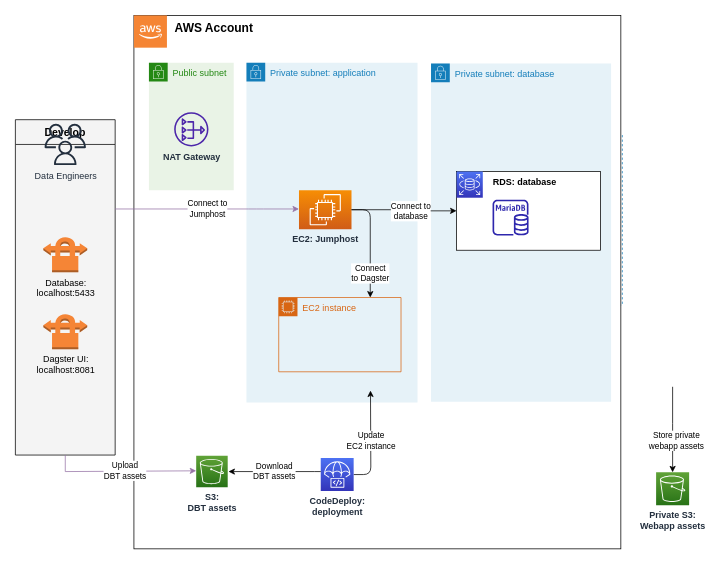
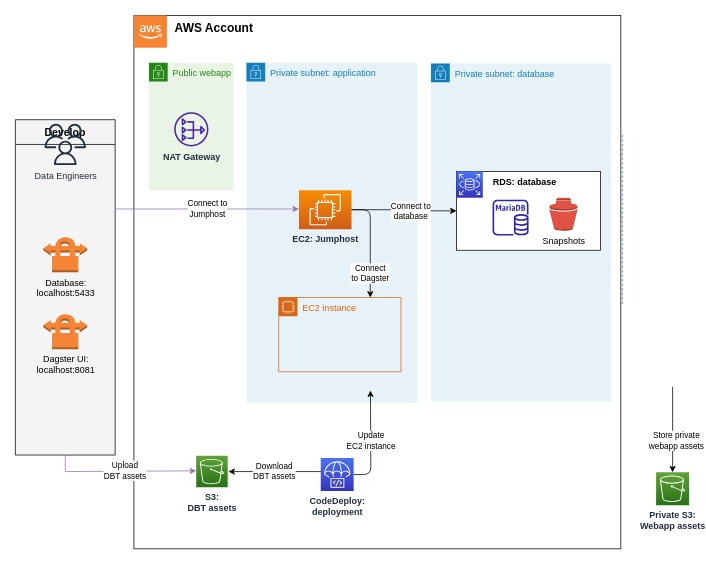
  <mxCell id="0" />
  <mxCell id="1" parent="0" />
  <mxCell id="2" value="Availability Zone: eu-west-1" style="fillColor=none;strokeColor=#147EBA;dashed=1;verticalAlign=top;fontStyle=0;fontColor=#147EBA;align=right;" parent="1" vertex="1"><mxGeometry x="349" y="179.5" width="480" height="226.5" as="geometry" /></mxCell>
  <mxCell id="3" value="Develop" style="swimlane;fontSize=14;align=center;swimlaneFillColor=#f4f4f4;fillColor=#f4f4f4;startSize=33;container=1;pointerEvents=0;collapsible=0;recursiveResize=0;flipH=0;" parent="1" vertex="1"><mxGeometry x="20" y="159" width="133" height="447" as="geometry" /></mxCell>
  <mxCell id="4" value="Data Engineers" style="outlineConnect=0;fontColor=#232F3E;gradientColor=none;fillColor=#232F3E;strokeColor=none;dashed=0;verticalLabelPosition=bottom;verticalAlign=top;align=center;html=1;fontSize=12;fontStyle=0;aspect=fixed;pointerEvents=1;shape=mxgraph.aws4.users;labelBackgroundColor=none;flipH=0;" parent="3" vertex="1"><mxGeometry x="39" y="5.5" width="55" height="55" as="geometry" /></mxCell>
  <mxCell id="5" value="Database:&lt;br&gt;localhost:5433" style="outlineConnect=0;dashed=0;verticalLabelPosition=bottom;verticalAlign=top;align=center;html=1;shape=mxgraph.aws3.vpn_connection;fillColor=#F58536;gradientColor=none;" parent="3" vertex="1"><mxGeometry x="37.25" y="155.5" width="58.5" height="48" as="geometry" /></mxCell>
  <mxCell id="6" value="Dagster UI:&lt;br&gt;localhost:8081" style="outlineConnect=0;dashed=0;verticalLabelPosition=bottom;verticalAlign=top;align=center;html=1;shape=mxgraph.aws3.vpn_connection;fillColor=#F58536;gradientColor=none;" parent="3" vertex="1"><mxGeometry x="37.25" y="258" width="58.5" height="48" as="geometry" /></mxCell>
  <mxCell id="7" value="&lt;b&gt;&lt;font style=&quot;font-size: 16px;&quot;&gt;&amp;nbsp; &amp;nbsp; &amp;nbsp; &amp;nbsp; &amp;nbsp; &amp;nbsp; AWS Account&lt;/font&gt;&lt;/b&gt;" style="rounded=0;whiteSpace=wrap;html=1;fontSize=12;align=left;labelPosition=center;verticalLabelPosition=middle;verticalAlign=top;" parent="1" vertex="1"><mxGeometry x="178" y="20" width="649" height="711" as="geometry" /></mxCell>
  <mxCell id="8" value="" style="outlineConnect=0;dashed=0;verticalLabelPosition=bottom;verticalAlign=top;align=center;html=1;shape=mxgraph.aws3.cloud_2;fillColor=#F58534;gradientColor=none;" parent="1" vertex="1"><mxGeometry x="178" y="20" width="44" height="43" as="geometry" /></mxCell>
  <mxCell id="9" value="Private subnet: database" style="points=[[0,0],[0.25,0],[0.5,0],[0.75,0],[1,0],[1,0.25],[1,0.5],[1,0.75],[1,1],[0.75,1],[0.5,1],[0.25,1],[0,1],[0,0.75],[0,0.5],[0,0.25]];outlineConnect=0;gradientColor=none;html=1;whiteSpace=wrap;fontSize=12;fontStyle=0;container=1;pointerEvents=0;collapsible=0;recursiveResize=0;shape=mxgraph.aws4.group;grIcon=mxgraph.aws4.group_security_group;grStroke=0;strokeColor=#147EBA;fillColor=#E6F2F8;verticalAlign=top;align=left;spacingLeft=30;fontColor=#147EBA;dashed=0;" parent="1" vertex="1"><mxGeometry x="574" y="84" width="240" height="451" as="geometry" /></mxCell>
  <mxCell id="10" value="Private subnet: application" style="points=[[0,0],[0.25,0],[0.5,0],[0.75,0],[1,0],[1,0.25],[1,0.5],[1,0.75],[1,1],[0.75,1],[0.5,1],[0.25,1],[0,1],[0,0.75],[0,0.5],[0,0.25]];outlineConnect=0;gradientColor=none;html=1;whiteSpace=wrap;fontSize=12;fontStyle=0;container=1;pointerEvents=0;collapsible=0;recursiveResize=0;shape=mxgraph.aws4.group;grIcon=mxgraph.aws4.group_security_group;grStroke=0;strokeColor=#147EBA;fillColor=#E6F2F8;verticalAlign=top;align=left;spacingLeft=30;fontColor=#147EBA;dashed=0;" parent="1" vertex="1"><mxGeometry x="328" y="83" width="228" height="453" as="geometry" /></mxCell>
  <mxCell id="11" value="EC2: Jumphost" style="sketch=0;points=[[0,0,0],[0.25,0,0],[0.5,0,0],[0.75,0,0],[1,0,0],[0,1,0],[0.25,1,0],[0.5,1,0],[0.75,1,0],[1,1,0],[0,0.25,0],[0,0.5,0],[0,0.75,0],[1,0.25,0],[1,0.5,0],[1,0.75,0]];outlineConnect=0;fontColor=#232F3E;gradientColor=#F78E04;gradientDirection=north;fillColor=#D05C17;strokeColor=#ffffff;dashed=0;verticalLabelPosition=bottom;verticalAlign=top;align=center;html=1;fontSize=12;fontStyle=1;aspect=fixed;shape=mxgraph.aws4.resourceIcon;resIcon=mxgraph.aws4.ec2;" parent="10" vertex="1"><mxGeometry x="70" y="170" width="70" height="52" as="geometry" /></mxCell>
  <mxCell id="12" value="Store private&lt;br&gt;webapp assets" style="edgeStyle=orthogonalEdgeStyle;html=1;exitX=0.5;exitY=1;exitDx=0;exitDy=0;entryX=0.5;entryY=0;entryDx=0;entryDy=0;entryPerimeter=0;" parent="1" target="27" edge="1"><mxGeometry x="0.26" y="5" relative="1" as="geometry"><mxPoint as="offset" /><Array as="points"><mxPoint x="896" y="574" /><mxPoint x="896" y="574" /></Array><mxPoint x="895.995" y="515" as="sourcePoint" /></mxGeometry></mxCell>
  <mxCell id="13" value="S3: &lt;br&gt;DBT assets" style="sketch=0;points=[[0,0,0],[0.25,0,0],[0.5,0,0],[0.75,0,0],[1,0,0],[0,1,0],[0.25,1,0],[0.5,1,0],[0.75,1,0],[1,1,0],[0,0.25,0],[0,0.5,0],[0,0.75,0],[1,0.25,0],[1,0.5,0],[1,0.75,0]];outlineConnect=0;fontColor=#232F3E;gradientColor=#60A337;gradientDirection=north;fillColor=#277116;strokeColor=#ffffff;dashed=0;verticalLabelPosition=bottom;verticalAlign=top;align=center;html=1;fontSize=12;fontStyle=1;aspect=fixed;shape=mxgraph.aws4.resourceIcon;resIcon=mxgraph.aws4.s3;" parent="1" vertex="1"><mxGeometry x="261" y="607" width="42" height="42" as="geometry" /></mxCell>
  <mxCell id="14" value="Update&lt;br&gt;EC2 instance" style="edgeStyle=orthogonalEdgeStyle;html=1;entryX=0.75;entryY=1;entryDx=0;entryDy=0;" parent="1" source="15" edge="1"><mxGeometry x="0.008" relative="1" as="geometry"><mxPoint x="493.312" y="520" as="targetPoint" /><mxPoint as="offset" /></mxGeometry></mxCell>
  <mxCell id="15" value="CodeDeploy:&lt;br&gt;deployment" style="sketch=0;points=[[0,0,0],[0.25,0,0],[0.5,0,0],[0.75,0,0],[1,0,0],[0,1,0],[0.25,1,0],[0.5,1,0],[0.75,1,0],[1,1,0],[0,0.25,0],[0,0.5,0],[0,0.75,0],[1,0.25,0],[1,0.5,0],[1,0.75,0]];outlineConnect=0;fontColor=#232F3E;gradientColor=#4D72F3;gradientDirection=north;fillColor=#3334B9;strokeColor=#ffffff;dashed=0;verticalLabelPosition=bottom;verticalAlign=top;align=center;html=1;fontSize=12;fontStyle=1;aspect=fixed;shape=mxgraph.aws4.resourceIcon;resIcon=mxgraph.aws4.codedeploy;" parent="1" vertex="1"><mxGeometry x="427" y="610" width="43.87" height="43.87" as="geometry" /></mxCell>
  <mxCell id="16" value="Upload &lt;br&gt;DBT assets" style="edgeStyle=orthogonalEdgeStyle;rounded=0;orthogonalLoop=1;jettySize=auto;html=1;fillColor=#e1d5e7;strokeColor=#9673a6;exitX=0.5;exitY=1;exitDx=0;exitDy=0;" parent="1" source="3" edge="1"><mxGeometry x="0.037" y="1" relative="1" as="geometry"><Array as="points"><mxPoint x="86" y="628" /><mxPoint x="261" y="628" /></Array><mxPoint as="offset" /><mxPoint x="936.059" y="530" as="sourcePoint" /><mxPoint x="261" y="627" as="targetPoint" /></mxGeometry></mxCell>
  <mxCell id="17" value="Download&lt;br&gt;DBT assets" style="edgeStyle=orthogonalEdgeStyle;rounded=0;orthogonalLoop=1;jettySize=auto;html=1;" parent="1" source="15" edge="1"><mxGeometry relative="1" as="geometry"><mxPoint x="304" y="628" as="targetPoint" /><Array as="points"><mxPoint x="419" y="628" /><mxPoint x="419" y="628" /></Array></mxGeometry></mxCell>
- <mxCell id="18" value="Public subnet" style="points=[[0,0],[0.25,0],[0.5,0],[0.75,0],[1,0],[1,0.25],[1,0.5],[1,0.75],[1,1],[0.75,1],[0.5,1],[0.25,1],[0,1],[0,0.75],[0,0.5],[0,0.25]];outlineConnect=0;gradientColor=none;html=1;whiteSpace=wrap;fontSize=12;fontStyle=0;container=1;pointerEvents=0;collapsible=0;recursiveResize=0;shape=mxgraph.aws4.group;grIcon=mxgraph.aws4.group_security_group;grStroke=0;strokeColor=#248814;fillColor=#E9F3E6;verticalAlign=top;align=left;spacingLeft=30;fontColor=#248814;dashed=0;" parent="1" vertex="1"><mxGeometry x="198" y="83" width="113" height="170" as="geometry" /></mxCell>
+ <mxCell id="18" value="Public webapp" style="points=[[0,0],[0.25,0],[0.5,0],[0.75,0],[1,0],[1,0.25],[1,0.5],[1,0.75],[1,1],[0.75,1],[0.5,1],[0.25,1],[0,1],[0,0.75],[0,0.5],[0,0.25]];outlineConnect=0;gradientColor=none;html=1;whiteSpace=wrap;fontSize=12;fontStyle=0;container=1;pointerEvents=0;collapsible=0;recursiveResize=0;shape=mxgraph.aws4.group;grIcon=mxgraph.aws4.group_security_group;grStroke=0;strokeColor=#248814;fillColor=#E9F3E6;verticalAlign=top;align=left;spacingLeft=30;fontColor=#248814;dashed=0;" parent="1" vertex="1"><mxGeometry x="198" y="83" width="113" height="170" as="geometry" /></mxCell>
  <mxCell id="19" value="NAT Gateway" style="sketch=0;outlineConnect=0;fontColor=#232F3E;gradientColor=none;fillColor=#4D27AA;strokeColor=none;dashed=0;verticalLabelPosition=bottom;verticalAlign=top;align=center;html=1;fontSize=12;fontStyle=1;aspect=fixed;pointerEvents=1;shape=mxgraph.aws4.nat_gateway;labelBackgroundColor=none;" parent="18" vertex="1"><mxGeometry x="33.63" y="66" width="45.75" height="45.75" as="geometry" /></mxCell>
  <mxCell id="20" value="" style="group" parent="1" vertex="1" connectable="0"><mxGeometry x="608" y="228" width="192" height="105" as="geometry" /></mxCell>
  <mxCell id="21" value="&lt;b&gt;&amp;nbsp; &amp;nbsp; &amp;nbsp; &amp;nbsp; &amp;nbsp; &amp;nbsp; &amp;nbsp; RDS: database&lt;/b&gt;" style="rounded=0;whiteSpace=wrap;html=1;fontSize=12;align=left;labelPosition=center;verticalLabelPosition=middle;verticalAlign=top;" parent="20" vertex="1"><mxGeometry width="192" height="105" as="geometry" /></mxCell>
  <mxCell id="22" value="" style="sketch=0;outlineConnect=0;fontColor=#232F3E;gradientColor=none;fillColor=#2E27AD;strokeColor=none;dashed=0;verticalLabelPosition=bottom;verticalAlign=top;align=center;html=1;fontSize=12;fontStyle=0;aspect=fixed;pointerEvents=1;shape=mxgraph.aws4.rds_mariadb_instance;" parent="20" vertex="1"><mxGeometry x="48" y="37.5" width="48" height="48" as="geometry" /></mxCell>
  <mxCell id="23" value="" style="sketch=0;points=[[0,0,0],[0.25,0,0],[0.5,0,0],[0.75,0,0],[1,0,0],[0,1,0],[0.25,1,0],[0.5,1,0],[0.75,1,0],[1,1,0],[0,0.25,0],[0,0.5,0],[0,0.75,0],[1,0.25,0],[1,0.5,0],[1,0.75,0]];outlineConnect=0;fontColor=#232F3E;gradientColor=#4D72F3;gradientDirection=north;fillColor=#3334B9;strokeColor=#ffffff;dashed=0;verticalLabelPosition=bottom;verticalAlign=top;align=center;html=1;fontSize=12;fontStyle=0;aspect=fixed;shape=mxgraph.aws4.resourceIcon;resIcon=mxgraph.aws4.rds;" parent="20" vertex="1"><mxGeometry width="35" height="35" as="geometry" /></mxCell>
+ <mxCell id="24" value="Snapshots" style="outlineConnect=0;dashed=0;verticalLabelPosition=bottom;verticalAlign=top;align=center;html=1;shape=mxgraph.aws3.snapshot;fillColor=#E05243;gradientColor=none;labelBackgroundColor=none;" parent="20" vertex="1"><mxGeometry x="124" y="35" width="37" height="44" as="geometry" /></mxCell>
  <mxCell id="25" value="EC2 instance" style="points=[[0,0],[0.25,0],[0.5,0],[0.75,0],[1,0],[1,0.25],[1,0.5],[1,0.75],[1,1],[0.75,1],[0.5,1],[0.25,1],[0,1],[0,0.75],[0,0.5],[0,0.25]];outlineConnect=0;gradientColor=none;html=1;whiteSpace=wrap;fontSize=12;fontStyle=0;container=1;pointerEvents=0;collapsible=0;recursiveResize=0;shape=mxgraph.aws4.group;grIcon=mxgraph.aws4.group_ec2_instance_contents;strokeColor=#D86613;fillColor=none;verticalAlign=top;align=left;spacingLeft=30;fontColor=#D86613;dashed=0;" parent="1" vertex="1"><mxGeometry x="371.005" y="396" width="163" height="99" as="geometry" /></mxCell>
  <mxCell id="26" value="Connect to &lt;br&gt;Jumphost" style="edgeStyle=orthogonalEdgeStyle;html=1;fillColor=#e1d5e7;strokeColor=#9673a6;" parent="1" target="11" edge="1"><mxGeometry relative="1" as="geometry"><Array as="points"><mxPoint x="341" y="278" /><mxPoint x="341" y="278" /></Array><mxPoint x="153" y="278" as="sourcePoint" /><mxPoint x="227.495" y="391" as="targetPoint" /></mxGeometry></mxCell>
  <mxCell id="27" value="Private S3: &lt;br&gt;Webapp assets" style="sketch=0;points=[[0,0,0],[0.25,0,0],[0.5,0,0],[0.75,0,0],[1,0,0],[0,1,0],[0.25,1,0],[0.5,1,0],[0.75,1,0],[1,1,0],[0,0.25,0],[0,0.5,0],[0,0.75,0],[1,0.25,0],[1,0.5,0],[1,0.75,0]];outlineConnect=0;fontColor=#232F3E;gradientColor=#60A337;gradientDirection=north;fillColor=#277116;strokeColor=#ffffff;dashed=0;verticalLabelPosition=bottom;verticalAlign=top;align=center;html=1;fontSize=12;fontStyle=1;aspect=fixed;shape=mxgraph.aws4.resourceIcon;resIcon=mxgraph.aws4.s3;" parent="1" vertex="1"><mxGeometry x="874" y="629" width="44" height="44" as="geometry" /></mxCell>
  <mxCell id="28" value="Connect to &lt;br&gt;database" style="edgeStyle=orthogonalEdgeStyle;html=1;" parent="1" source="11" target="21" edge="1"><mxGeometry x="0.11" relative="1" as="geometry"><mxPoint x="1" as="offset" /></mxGeometry></mxCell>
  <mxCell id="29" value="Connect &lt;br&gt;to Dagster" style="edgeStyle=elbowEdgeStyle;html=1;entryX=0.75;entryY=0;entryDx=0;entryDy=0;" edge="1" parent="1" source="11" target="25"><mxGeometry x="0.547" relative="1" as="geometry"><Array as="points"><mxPoint x="493" y="340" /></Array><mxPoint as="offset" /></mxGeometry></mxCell>
